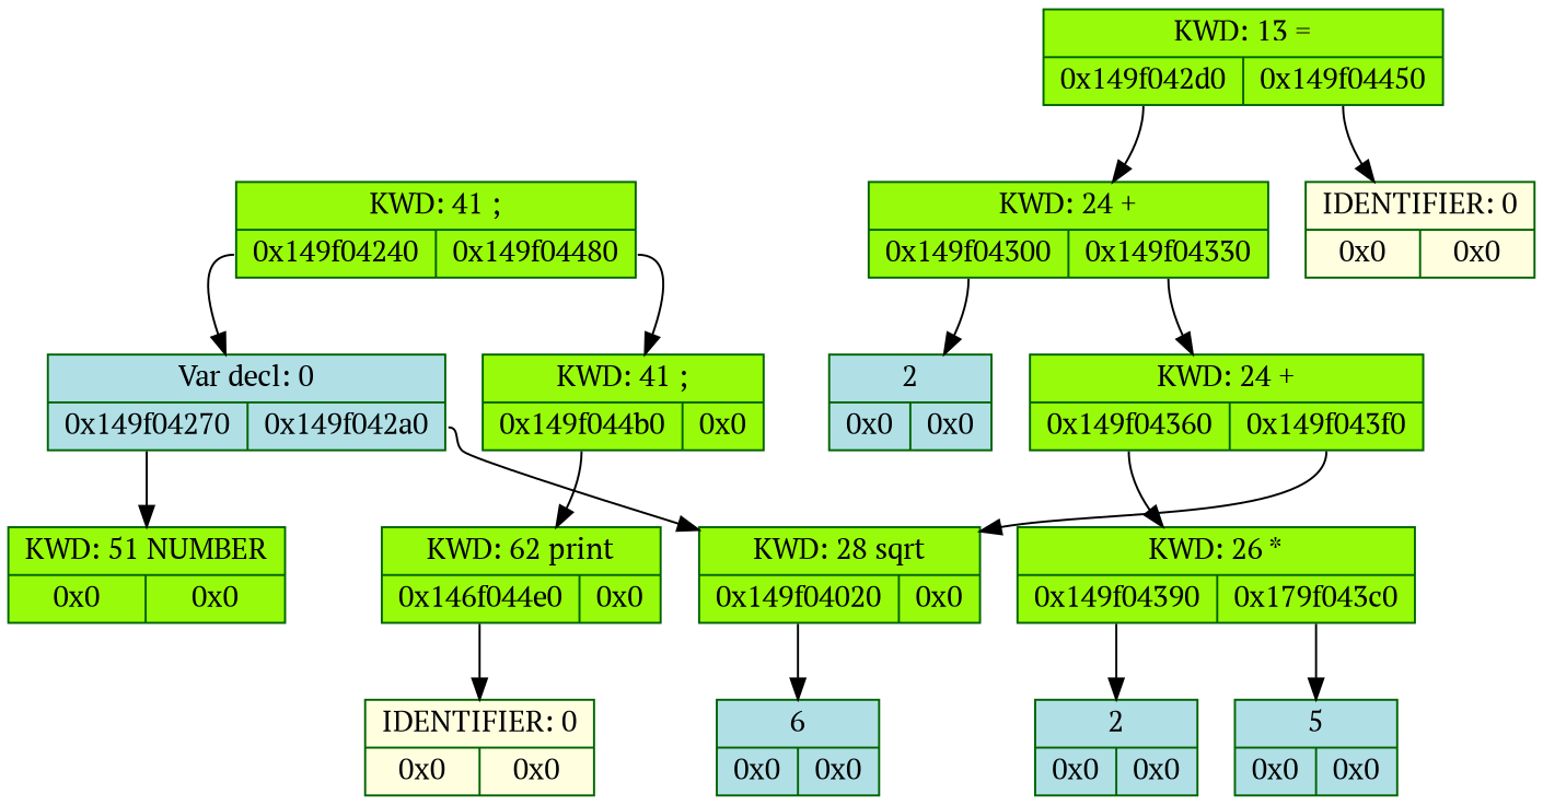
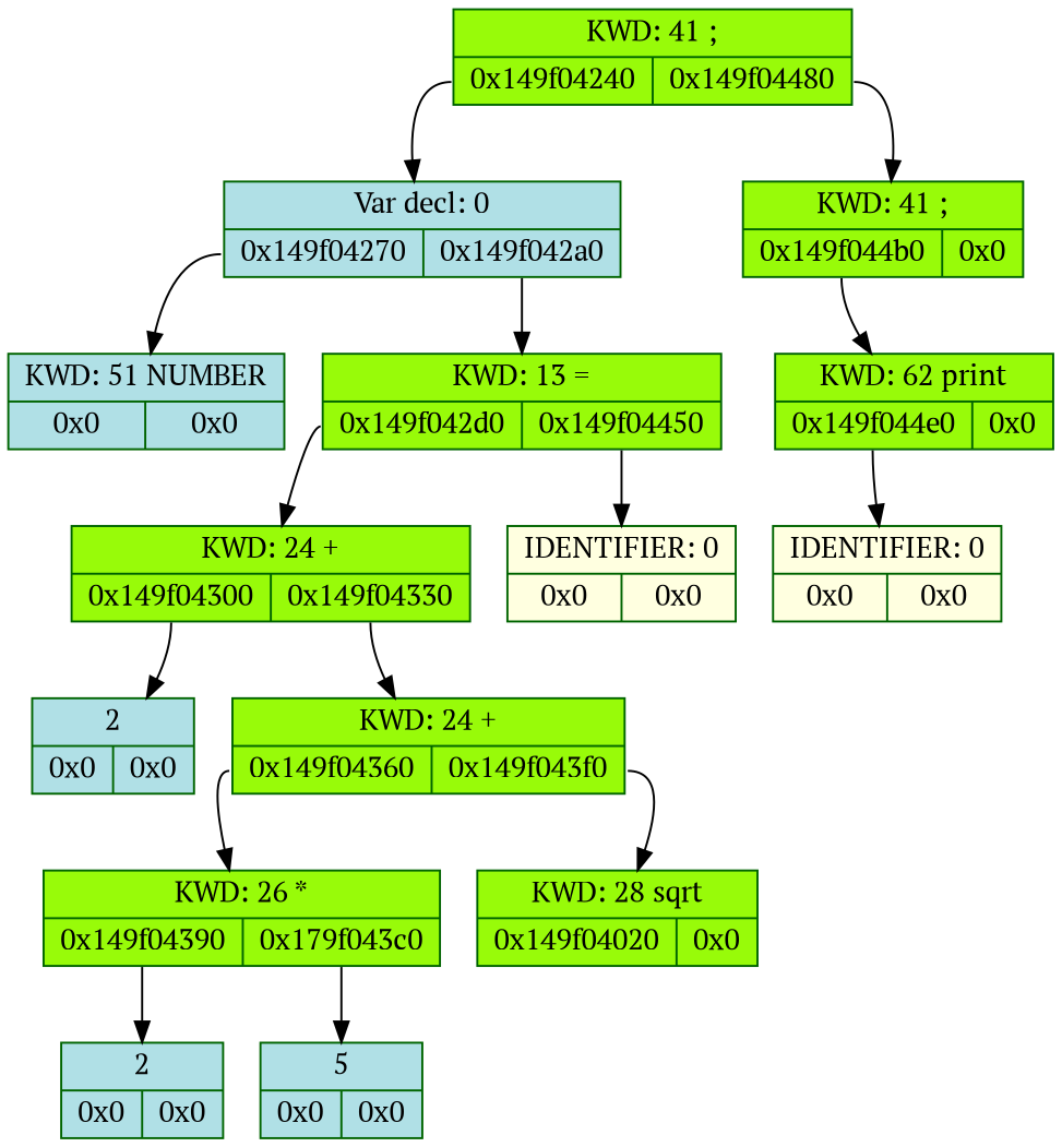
  digraph {
    fontname="PT Serif"
    rankdir=TB
    node [color=darkgreen fillcolor="#98FB9" fontname="PT Serif" shape=record style=filled]
    edge [arrowhead=normal color=black fontname="PT Serif"]
    n1 [label="{KWD: 41 ;  | {<fl5535449616> 0x149f04240 | <fr5535449616> 0x149f04480}}"]
    n2 [fillcolor="#B0E0E6" label="{Var decl: 0 | {<fl5535449664> 0x149f04270 | <fr5535449664> 0x149f042a0}}"]
    n3 [label="{KWD: 41 ;  | {<fl5535450240> 0x149f044b0 | <fr5535450240> 0x0}}"]
-   n4 [label="{KWD: 51 NUMBER  | {<fl5535449712> 0x0 | <fr5535449712> 0x0}}"]
+   n4 [fillcolor="#B0E0E6" label="{KWD: 51 NUMBER  | {<fl5535449712> 0x0 | <fr5535449712> 0x0}}"]
    n5 [label="{KWD: 13 =  | {<fl5535449760> 0x149f042d0 | <fr5535449760> 0x149f04450}}"]
-   n6 [label="{KWD: 62 print  | {<fl5535450288> 0x146f044e0 | <fr5535450288> 0x0}}"]
+   n6 [label="{KWD: 62 print  | {<fl5535450288> 0x149f044e0 | <fr5535450288> 0x0}}"]
    n7 [label="{KWD: 24 +  | {<fl5535449808> 0x149f04300 | <fr5535449808> 0x149f04330}}"]
    n8 [fillcolor="#FFFFE0" label="{IDENTIFIER: 0 | {<fl5535450192> 0x0 | <fr5535450192> 0x0}}"]
    n9 [fillcolor="#B0E0E6" label="{2  | {<fl5535449856> 0x0 | <fr5535449856> 0x0}}"]
    n10 [label="{KWD: 24 +  | {<fl5535449904> 0x149f04360 | <fr5535449904> 0x149f043f0}}"]
    n11 [label="{KWD: 26 *  | {<fl5535449952> 0x149f04390 | <fr5535449952> 0x179f043c0}}"]
    n12 [label="{KWD: 28 sqrt  | {<fl5535450096> 0x149f04020 | <fr5535450096> 0x0}}"]
    n13 [fillcolor="#B0E0E6" label="{2  | {<fl5535450000> 0x0 | <fr5535450000> 0x0}}"]
    n14 [fillcolor="#B0E0E6" label="{5  | {<fl5535450048> 0x0 | <fr5535450048> 0x0}}"]
-   n15 [fillcolor="#B0E0E6" label="{6  | {<fl5535450144> 0x0 | <fr5535450144> 0x0}}"]
    n16 [fillcolor="#FFFFE0" label="{IDENTIFIER: 0 | {<fl5535450336> 0x0 | <fr5535450336> 0x0}}"]
    n1 -> n2 [tailport=fl5535449616]
    n1 -> n3 [tailport=fr5535449616]
    n2 -> n4 [tailport=fl5535449664]
-   n2 -> n12 [tailport=fr5535449664]
+   n2 -> n5 [tailport=fr5535449664]
    n3 -> n6 [tailport=fl5535450240]
    n5 -> n7 [tailport=fl5535449760]
    n5 -> n8 [tailport=fr5535449760]
    n6 -> n16 [tailport=fl5535450288]
    n7 -> n9 [tailport=fl5535449808]
    n7 -> n10 [tailport=fr5535449808]
    n10 -> n11 [tailport=fl5535449904]
    n10 -> n12 [tailport=fr5535449904]
    n11 -> n13 [tailport=fl5535449952]
    n11 -> n14 [tailport=fr5535449952]
-   n12 -> n15 [tailport=fl5535450096]
  }
